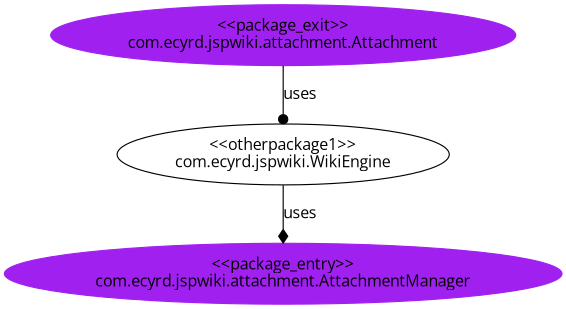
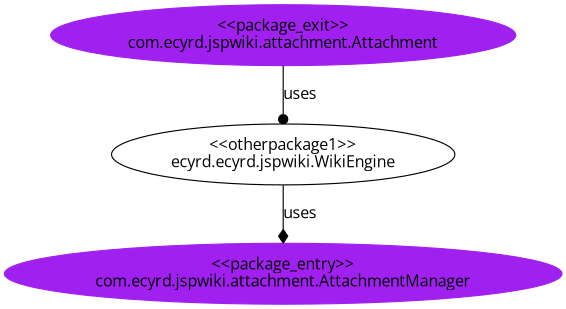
  digraph {
    fontname="Open Sans"
    node [color=purple style=filled fontname="Open Sans"]
    edge [fontname="Open Sans"]
    n1 [label="<<package_exit>>\ncom.ecyrd.jspwiki.attachment.Attachment"]
-   n2 [label="<<otherpackage1>>\ncom.ecyrd.jspwiki.WikiEngine" color=black style=""]
+   n2 [label="<<otherpackage1>>\necyrd.ecyrd.jspwiki.WikiEngine" color=black style=""]
    n3 [label="<<package_entry>>\ncom.ecyrd.jspwiki.attachment.AttachmentManager"]
    n1 -> n2 [label=uses arrowhead=dot]
    n2 -> n3 [label=uses arrowhead=diamond]
  }
